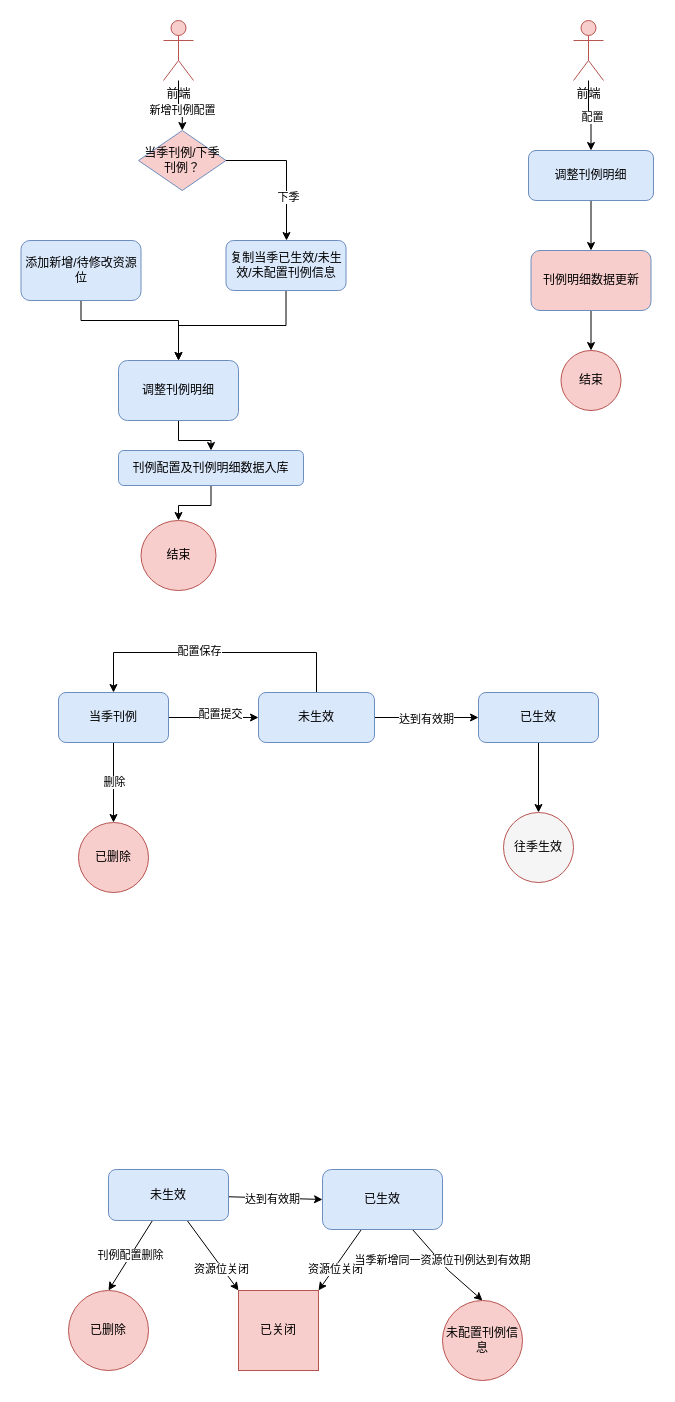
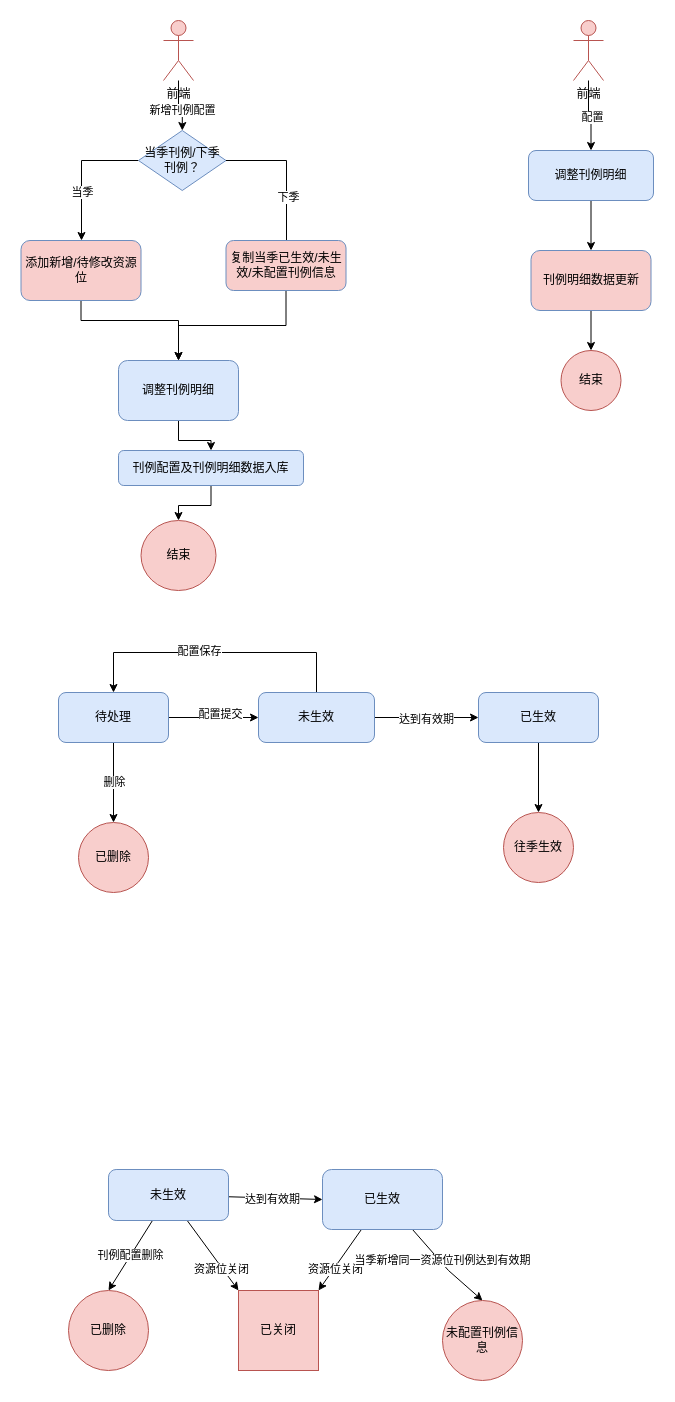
  <mxCell id="0" />
  <mxCell id="1" parent="0" />
  <mxCell id="2" value="新增刊例配置" style="edgeStyle=orthogonalEdgeStyle;rounded=0;orthogonalLoop=1;jettySize=auto;html=1;" edge="1" parent="1" source="3" target="10"><mxGeometry x="0.256" relative="1" as="geometry"><mxPoint as="offset" /></mxGeometry></mxCell>
  <mxCell id="3" value="前端" style="shape=umlActor;verticalLabelPosition=bottom;verticalAlign=top;html=1;outlineConnect=0;fillColor=#f8cecc;strokeColor=#b85450;" vertex="1" parent="1"><mxGeometry x="163" y="20" width="30" height="60" as="geometry" /></mxCell>
  <mxCell id="4" style="edgeStyle=orthogonalEdgeStyle;rounded=0;orthogonalLoop=1;jettySize=auto;html=1;" edge="1" parent="1" source="5" target="14"><mxGeometry relative="1" as="geometry"><Array as="points"><mxPoint x="81" y="320" /><mxPoint x="178" y="320" /></Array></mxGeometry></mxCell>
- <mxCell id="5" value="添加新增/待修改资源位" style="rounded=1;whiteSpace=wrap;html=1;fillColor=#dae8fc;strokeColor=#6c8ebf;" vertex="1" parent="1"><mxGeometry x="20.5" y="240" width="120" height="60" as="geometry" /></mxCell>
- <mxCell id="8" style="edgeStyle=orthogonalEdgeStyle;rounded=0;orthogonalLoop=1;jettySize=auto;html=1;" edge="1" parent="1" source="10" target="12"><mxGeometry relative="1" as="geometry"><Array as="points"><mxPoint x="286" y="160" /></Array></mxGeometry></mxCell>
+ <mxCell id="5" value="添加新增/待修改资源位" style="rounded=1;whiteSpace=wrap;html=1;fillColor=#f8cecc;strokeColor=#6c8ebf;" vertex="1" parent="1"><mxGeometry x="20.5" y="240" width="120" height="60" as="geometry" /></mxCell>
+ <mxCell id="6" style="edgeStyle=orthogonalEdgeStyle;rounded=0;orthogonalLoop=1;jettySize=auto;html=1;" edge="1" parent="1" source="10" target="5"><mxGeometry relative="1" as="geometry"><Array as="points"><mxPoint x="81" y="160" /></Array></mxGeometry></mxCell>
+ <mxCell id="7" value="当季" style="edgeLabel;html=1;align=center;verticalAlign=middle;resizable=0;points=[];" vertex="1" connectable="0" parent="6"><mxGeometry x="0.285" relative="1" as="geometry"><mxPoint as="offset" /></mxGeometry></mxCell>
+ <mxCell id="8" style="edgeStyle=orthogonalEdgeStyle;rounded=0;orthogonalLoop=1;jettySize=auto;html=1;endArrow=none;" edge="1" parent="1" source="10" target="12"><mxGeometry relative="1" as="geometry"><Array as="points"><mxPoint x="286" y="160" /></Array></mxGeometry></mxCell>
  <mxCell id="9" value="下季" style="edgeLabel;html=1;align=center;verticalAlign=middle;resizable=0;points=[];" vertex="1" connectable="0" parent="8"><mxGeometry x="0.362" y="1" relative="1" as="geometry"><mxPoint y="1" as="offset" /></mxGeometry></mxCell>
- <mxCell id="10" value="当季刊例/下季刊例？" style="rhombus;whiteSpace=wrap;html=1;fillColor=#f8cecc;strokeColor=#6c8ebf;" vertex="1" parent="1"><mxGeometry x="138" y="130" width="87.5" height="60" as="geometry" /></mxCell>
+ <mxCell id="10" value="当季刊例/下季刊例？" style="rhombus;whiteSpace=wrap;html=1;fillColor=#dae8fc;strokeColor=#6c8ebf;" vertex="1" parent="1"><mxGeometry x="138" y="130" width="87.5" height="60" as="geometry" /></mxCell>
  <mxCell id="11" style="edgeStyle=orthogonalEdgeStyle;rounded=0;orthogonalLoop=1;jettySize=auto;html=1;entryX=0.5;entryY=0;entryDx=0;entryDy=0;" edge="1" parent="1" source="12" target="14"><mxGeometry relative="1" as="geometry" /></mxCell>
- <mxCell id="12" value="复制当季已生效/未生效/未配置刊例信息" style="rounded=1;whiteSpace=wrap;html=1;fillColor=#dae8fc;strokeColor=#6c8ebf;" vertex="1" parent="1"><mxGeometry x="225.5" y="240" width="120" height="50" as="geometry" /></mxCell>
+ <mxCell id="12" value="复制当季已生效/未生效/未配置刊例信息" style="rounded=1;whiteSpace=wrap;html=1;fillColor=#f8cecc;strokeColor=#6c8ebf;" vertex="1" parent="1"><mxGeometry x="225.5" y="240" width="120" height="50" as="geometry" /></mxCell>
  <mxCell id="13" style="edgeStyle=orthogonalEdgeStyle;rounded=0;orthogonalLoop=1;jettySize=auto;html=1;" edge="1" parent="1" source="14" target="16"><mxGeometry relative="1" as="geometry" /></mxCell>
  <mxCell id="14" value="调整刊例明细" style="rounded=1;whiteSpace=wrap;html=1;fillColor=#dae8fc;strokeColor=#6c8ebf;" vertex="1" parent="1"><mxGeometry x="118" y="360" width="120" height="60" as="geometry" /></mxCell>
  <mxCell id="15" style="edgeStyle=orthogonalEdgeStyle;rounded=0;orthogonalLoop=1;jettySize=auto;html=1;entryX=0.5;entryY=0;entryDx=0;entryDy=0;" edge="1" parent="1" source="16" target="17"><mxGeometry relative="1" as="geometry" /></mxCell>
  <mxCell id="16" value="刊例配置及刊例明细数据入库" style="rounded=1;whiteSpace=wrap;html=1;fillColor=#dae8fc;strokeColor=#6c8ebf;" vertex="1" parent="1"><mxGeometry x="118" y="450" width="185" height="35" as="geometry" /></mxCell>
  <mxCell id="17" value="结束" style="ellipse;whiteSpace=wrap;html=1;fillColor=#f8cecc;strokeColor=#b85450;" vertex="1" parent="1"><mxGeometry x="140.5" y="520" width="75" height="70" as="geometry" /></mxCell>
  <mxCell id="18" value="" style="edgeStyle=orthogonalEdgeStyle;rounded=0;orthogonalLoop=1;jettySize=auto;html=1;" edge="1" parent="1" source="20" target="22"><mxGeometry relative="1" as="geometry" /></mxCell>
  <mxCell id="19" value="配置" style="edgeLabel;html=1;align=center;verticalAlign=middle;resizable=0;points=[];" vertex="1" connectable="0" parent="18"><mxGeometry x="0.086" y="1" relative="1" as="geometry"><mxPoint as="offset" /></mxGeometry></mxCell>
  <mxCell id="20" value="前端" style="shape=umlActor;verticalLabelPosition=bottom;verticalAlign=top;html=1;outlineConnect=0;fillColor=#f8cecc;strokeColor=#b85450;" vertex="1" parent="1"><mxGeometry x="573" y="20" width="30" height="60" as="geometry" /></mxCell>
  <mxCell id="21" style="edgeStyle=orthogonalEdgeStyle;rounded=0;orthogonalLoop=1;jettySize=auto;html=1;" edge="1" parent="1" source="22" target="24"><mxGeometry relative="1" as="geometry" /></mxCell>
  <mxCell id="22" value="调整刊例明细" style="rounded=1;whiteSpace=wrap;html=1;fillColor=#dae8fc;strokeColor=#6c8ebf;" vertex="1" parent="1"><mxGeometry x="528" y="150" width="125" height="50" as="geometry" /></mxCell>
  <mxCell id="23" style="edgeStyle=orthogonalEdgeStyle;rounded=0;orthogonalLoop=1;jettySize=auto;html=1;" edge="1" parent="1" source="24" target="25"><mxGeometry relative="1" as="geometry" /></mxCell>
  <mxCell id="24" value="刊例明细数据更新" style="rounded=1;whiteSpace=wrap;html=1;fillColor=#f8cecc;strokeColor=#6c8ebf;" vertex="1" parent="1"><mxGeometry x="530.5" y="250" width="120" height="60" as="geometry" /></mxCell>
  <mxCell id="25" value="结束" style="ellipse;whiteSpace=wrap;html=1;aspect=fixed;fillColor=#f8cecc;strokeColor=#b85450;" vertex="1" parent="1"><mxGeometry x="560.5" y="350" width="60" height="60" as="geometry" /></mxCell>
  <mxCell id="26" style="edgeStyle=orthogonalEdgeStyle;rounded=0;orthogonalLoop=1;jettySize=auto;html=1;entryX=0;entryY=0.5;entryDx=0;entryDy=0;" edge="1" parent="1" source="30" target="35"><mxGeometry relative="1" as="geometry" /></mxCell>
  <mxCell id="27" value="配置提交" style="edgeLabel;html=1;align=center;verticalAlign=middle;resizable=0;points=[];" vertex="1" connectable="0" parent="26"><mxGeometry x="0.133" y="4" relative="1" as="geometry"><mxPoint as="offset" /></mxGeometry></mxCell>
  <mxCell id="28" style="rounded=0;orthogonalLoop=1;jettySize=auto;html=1;entryX=0.5;entryY=0;entryDx=0;entryDy=0;" edge="1" parent="1" source="30" target="38"><mxGeometry relative="1" as="geometry" /></mxCell>
  <mxCell id="29" value="删除" style="edgeLabel;html=1;align=center;verticalAlign=middle;resizable=0;points=[];" vertex="1" connectable="0" parent="28"><mxGeometry x="-0.028" relative="1" as="geometry"><mxPoint as="offset" /></mxGeometry></mxCell>
- <mxCell id="30" value="当季刊例" style="rounded=1;whiteSpace=wrap;html=1;fillColor=#dae8fc;strokeColor=#6c8ebf;" vertex="1" parent="1"><mxGeometry x="58" y="692" width="110" height="50" as="geometry" /></mxCell>
+ <mxCell id="30" value="待处理" style="rounded=1;whiteSpace=wrap;html=1;fillColor=#dae8fc;strokeColor=#6c8ebf;" vertex="1" parent="1"><mxGeometry x="58" y="692" width="110" height="50" as="geometry" /></mxCell>
  <mxCell id="31" style="edgeStyle=orthogonalEdgeStyle;rounded=0;orthogonalLoop=1;jettySize=auto;html=1;" edge="1" parent="1" source="35" target="37"><mxGeometry relative="1" as="geometry" /></mxCell>
  <mxCell id="32" value="达到有效期" style="edgeLabel;html=1;align=center;verticalAlign=middle;resizable=0;points=[];" vertex="1" connectable="0" parent="31"><mxGeometry x="-0.021" y="-1" relative="1" as="geometry"><mxPoint as="offset" /></mxGeometry></mxCell>
  <mxCell id="33" style="edgeStyle=orthogonalEdgeStyle;rounded=0;orthogonalLoop=1;jettySize=auto;html=1;entryX=0.5;entryY=0;entryDx=0;entryDy=0;" edge="1" parent="1" source="35" target="30"><mxGeometry relative="1" as="geometry"><Array as="points"><mxPoint x="316" y="652" /><mxPoint x="113" y="652" /></Array></mxGeometry></mxCell>
  <mxCell id="34" value="配置保存" style="edgeLabel;html=1;align=center;verticalAlign=middle;resizable=0;points=[];" vertex="1" connectable="0" parent="33"><mxGeometry x="0.117" y="-2" relative="1" as="geometry"><mxPoint as="offset" /></mxGeometry></mxCell>
  <mxCell id="35" value="未生效" style="rounded=1;whiteSpace=wrap;html=1;fillColor=#dae8fc;strokeColor=#6c8ebf;" vertex="1" parent="1"><mxGeometry x="258" y="692" width="116" height="50" as="geometry" /></mxCell>
  <mxCell id="36" style="edgeStyle=none;rounded=0;orthogonalLoop=1;jettySize=auto;html=1;entryX=0.5;entryY=0;entryDx=0;entryDy=0;" edge="1" parent="1" source="37" target="39"><mxGeometry relative="1" as="geometry" /></mxCell>
  <mxCell id="37" value="已生效" style="rounded=1;whiteSpace=wrap;html=1;fillColor=#dae8fc;strokeColor=#6c8ebf;" vertex="1" parent="1"><mxGeometry x="478" y="692" width="120" height="50" as="geometry" /></mxCell>
  <mxCell id="38" value="已删除" style="ellipse;whiteSpace=wrap;html=1;aspect=fixed;fillColor=#f8cecc;strokeColor=#b85450;" vertex="1" parent="1"><mxGeometry x="78" y="822" width="70" height="70" as="geometry" /></mxCell>
- <mxCell id="39" value="往季生效" style="ellipse;whiteSpace=wrap;html=1;aspect=fixed;fillColor=#f5f5f5;strokeColor=#b85450;" vertex="1" parent="1"><mxGeometry x="503" y="812" width="70" height="70" as="geometry" /></mxCell>
+ <mxCell id="39" value="往季生效" style="ellipse;whiteSpace=wrap;html=1;aspect=fixed;fillColor=#f8cecc;strokeColor=#b85450;" vertex="1" parent="1"><mxGeometry x="503" y="812" width="70" height="70" as="geometry" /></mxCell>
  <mxCell id="40" style="edgeStyle=none;rounded=0;orthogonalLoop=1;jettySize=auto;html=1;entryX=0;entryY=0.5;entryDx=0;entryDy=0;" edge="1" parent="1" source="45" target="53"><mxGeometry relative="1" as="geometry" /></mxCell>
  <mxCell id="41" value="达到有效期" style="edgeLabel;html=1;align=center;verticalAlign=middle;resizable=0;points=[];" vertex="1" connectable="0" parent="40"><mxGeometry x="-0.071" y="-1" relative="1" as="geometry"><mxPoint as="offset" /></mxGeometry></mxCell>
  <mxCell id="42" style="edgeStyle=none;rounded=0;orthogonalLoop=1;jettySize=auto;html=1;entryX=0;entryY=0;entryDx=0;entryDy=0;" edge="1" parent="1" source="45" target="46"><mxGeometry relative="1" as="geometry" /></mxCell>
  <mxCell id="43" value="资源位关闭" style="edgeLabel;html=1;align=center;verticalAlign=middle;resizable=0;points=[];" vertex="1" connectable="0" parent="42"><mxGeometry x="0.357" y="-1" relative="1" as="geometry"><mxPoint as="offset" /></mxGeometry></mxCell>
  <mxCell id="44" value="刊例配置删除" style="edgeStyle=none;rounded=0;orthogonalLoop=1;jettySize=auto;html=1;entryX=0.5;entryY=0;entryDx=0;entryDy=0;" edge="1" parent="1" source="45" target="47"><mxGeometry relative="1" as="geometry" /></mxCell>
  <mxCell id="45" value="未生效" style="rounded=1;whiteSpace=wrap;html=1;fillColor=#dae8fc;strokeColor=#6c8ebf;" vertex="1" parent="1"><mxGeometry x="108" y="1169" width="120" height="51" as="geometry" /></mxCell>
  <mxCell id="46" value="已关闭" style="whiteSpace=wrap;html=1;aspect=fixed;fillColor=#f8cecc;strokeColor=#b85450;rounded=0;" vertex="1" parent="1"><mxGeometry x="238" y="1290" width="80" height="80" as="geometry" /></mxCell>
  <mxCell id="47" value="已删除" style="ellipse;whiteSpace=wrap;html=1;aspect=fixed;fillColor=#f8cecc;strokeColor=#b85450;" vertex="1" parent="1"><mxGeometry x="68" y="1290" width="80" height="80" as="geometry" /></mxCell>
  <mxCell id="48" value="未配置刊例信息" style="ellipse;whiteSpace=wrap;html=1;aspect=fixed;fillColor=#f8cecc;strokeColor=#b85450;" vertex="1" parent="1"><mxGeometry x="442" y="1300" width="80" height="80" as="geometry" /></mxCell>
  <mxCell id="49" style="edgeStyle=none;rounded=0;orthogonalLoop=1;jettySize=auto;html=1;entryX=1;entryY=0;entryDx=0;entryDy=0;" edge="1" parent="1" source="53" target="46"><mxGeometry relative="1" as="geometry" /></mxCell>
  <mxCell id="50" value="资源位关闭" style="edgeLabel;html=1;align=center;verticalAlign=middle;resizable=0;points=[];" vertex="1" connectable="0" parent="49"><mxGeometry x="0.252" y="1" relative="1" as="geometry"><mxPoint as="offset" /></mxGeometry></mxCell>
  <mxCell id="51" style="edgeStyle=none;rounded=0;orthogonalLoop=1;jettySize=auto;html=1;exitX=0.75;exitY=1;exitDx=0;exitDy=0;entryX=0.5;entryY=0;entryDx=0;entryDy=0;" edge="1" parent="1" source="53" target="48"><mxGeometry relative="1" as="geometry"><Array as="points"><mxPoint x="448" y="1270" /></Array></mxGeometry></mxCell>
  <mxCell id="52" value="当季新增同一资源位刊例达到有效期" style="edgeLabel;html=1;align=center;verticalAlign=middle;resizable=0;points=[];" vertex="1" connectable="0" parent="51"><mxGeometry x="-0.161" y="2" relative="1" as="geometry"><mxPoint as="offset" /></mxGeometry></mxCell>
  <mxCell id="53" value="已生效" style="rounded=1;whiteSpace=wrap;html=1;fillColor=#dae8fc;strokeColor=#6c8ebf;" vertex="1" parent="1"><mxGeometry x="322" y="1169" width="120" height="60" as="geometry" /></mxCell>
